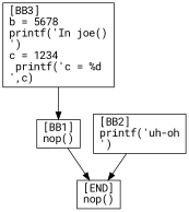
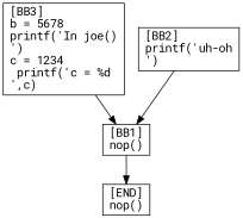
  digraph {
    fontname="Roboto Mono"
    node [fontname="Roboto Mono" shape=box]
    edge [fontname="Roboto Mono"]
    n1 [label="[BB3]\lb = 5678\lprintf('In joe()\n')\lc = 1234\lprintf('c = %d\n',c)\l"]
    n2 [label="[BB1]\lnop()\l"]
    n3 [label="[END]\lnop()\l"]
    n4 [label="[BB2]\lprintf('uh-oh\n')\l"]
    n1 -> n2
    n2 -> n3
-   n4 -> n3
+   n4 -> n2
  }
